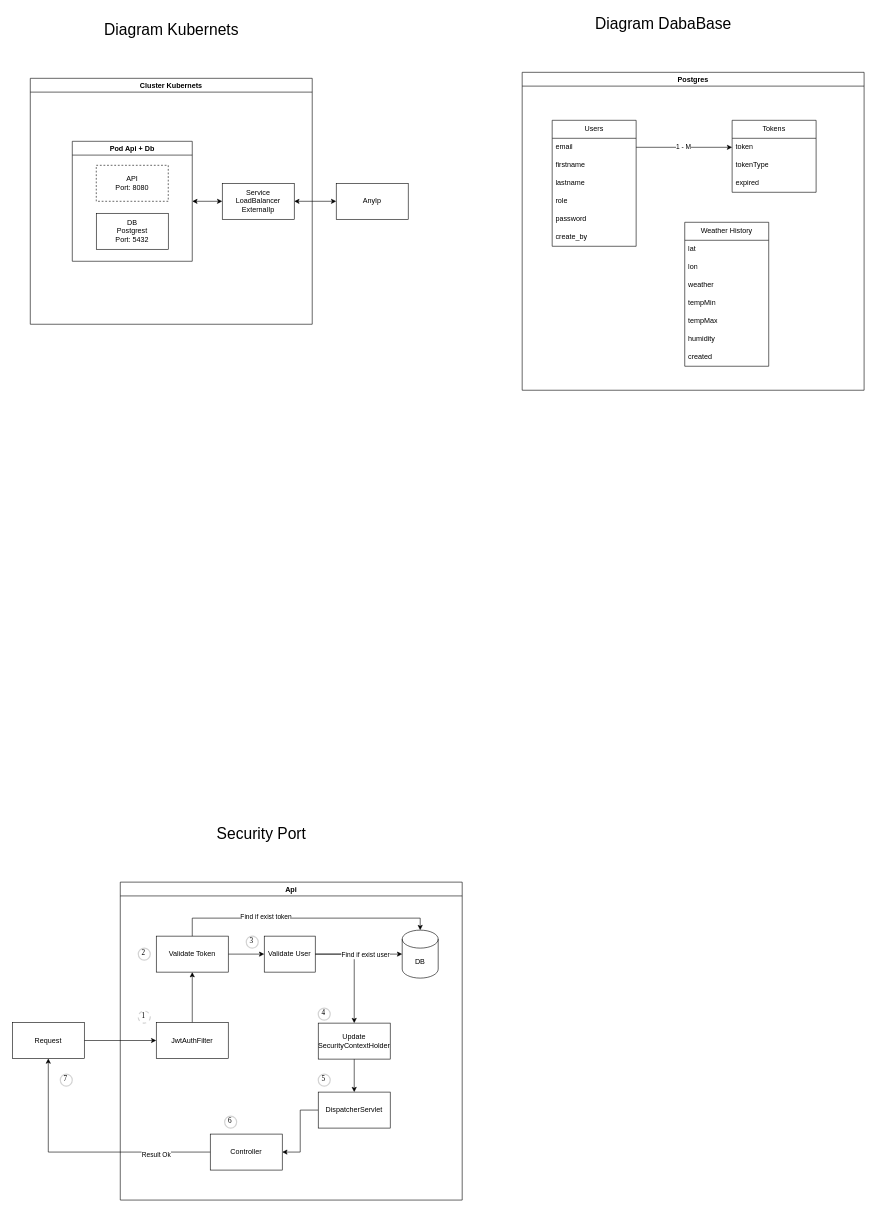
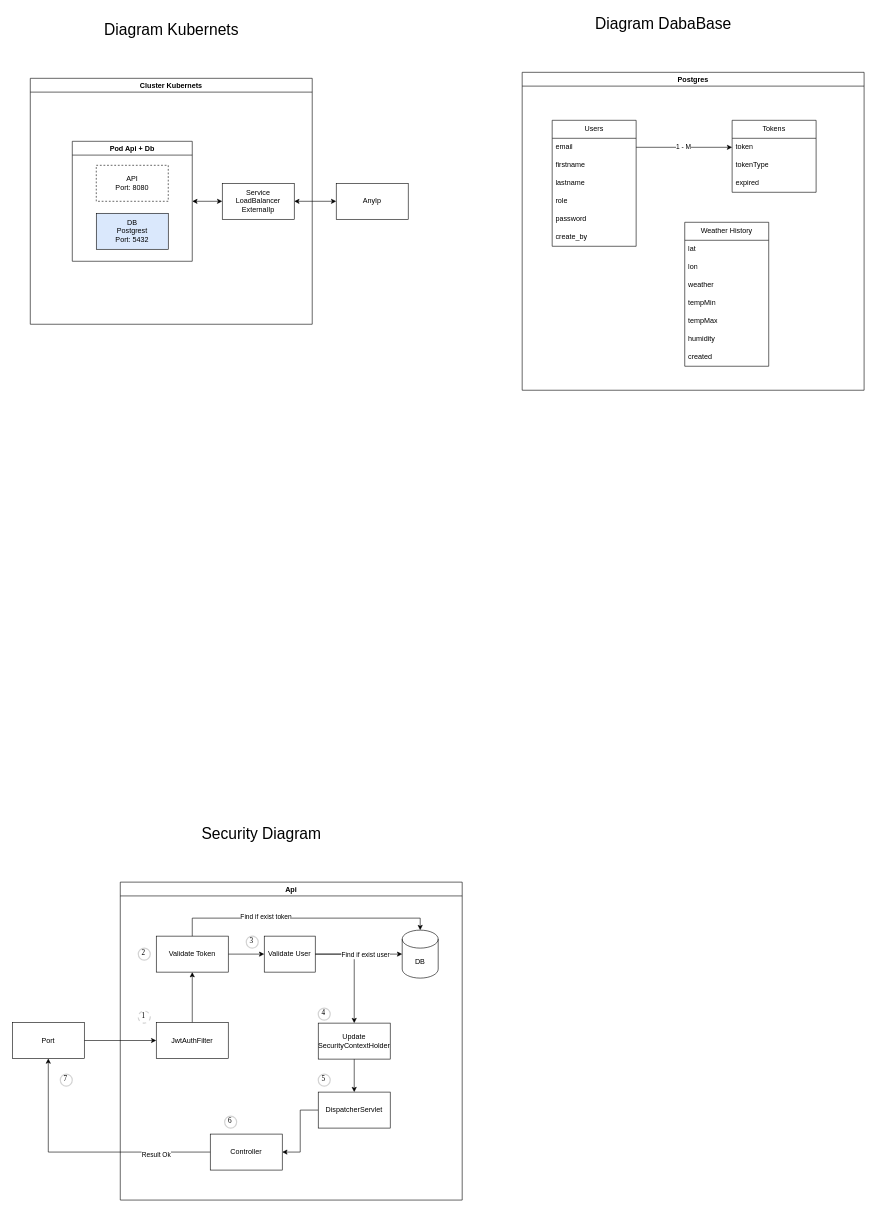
  <mxCell id="0" />
  <mxCell id="1" parent="0" />
  <mxCell id="2" value="Diagram Kubernets" style="text;html=1;align=center;verticalAlign=middle;resizable=0;points=[];autosize=1;strokeColor=none;fillColor=none;fontSize=26;" vertex="1" parent="1"><mxGeometry x="160" y="30" width="250" height="40" as="geometry" /></mxCell>
  <mxCell id="3" value="Cluster Kubernets" style="swimlane;" vertex="1" parent="1"><mxGeometry x="50" y="130" width="470" height="410" as="geometry" /></mxCell>
  <mxCell id="4" value="Pod Api + Db" style="swimlane;" vertex="1" parent="3"><mxGeometry x="70" y="105" width="200" height="200" as="geometry" /></mxCell>
  <mxCell id="5" value="API&lt;br&gt;Port: 8080" style="rounded=0;whiteSpace=wrap;html=1;dashed=1;" vertex="1" parent="4"><mxGeometry x="40" y="40" width="120" height="60" as="geometry" /></mxCell>
- <mxCell id="6" value="DB&lt;br&gt;Postgrest&lt;br&gt;Port: 5432" style="rounded=0;whiteSpace=wrap;html=1;" vertex="1" parent="4"><mxGeometry x="40" y="120" width="120" height="60" as="geometry" /></mxCell>
+ <mxCell id="6" value="DB&lt;br&gt;Postgrest&lt;br&gt;Port: 5432" style="rounded=0;whiteSpace=wrap;html=1;fillColor=#dae8fc;" vertex="1" parent="4"><mxGeometry x="40" y="120" width="120" height="60" as="geometry" /></mxCell>
  <mxCell id="7" style="edgeStyle=orthogonalEdgeStyle;rounded=0;orthogonalLoop=1;jettySize=auto;html=1;entryX=1;entryY=0.5;entryDx=0;entryDy=0;startArrow=classic;startFill=1;" edge="1" parent="3" source="8" target="4"><mxGeometry relative="1" as="geometry" /></mxCell>
  <mxCell id="8" value="Service&lt;br&gt;LoadBalancer&lt;br&gt;ExternalIp" style="rounded=0;whiteSpace=wrap;html=1;" vertex="1" parent="3"><mxGeometry x="320" y="175" width="120" height="60" as="geometry" /></mxCell>
  <mxCell id="9" value="AnyIp" style="rounded=0;whiteSpace=wrap;html=1;" vertex="1" parent="1"><mxGeometry x="560" y="305" width="120" height="60" as="geometry" /></mxCell>
  <mxCell id="10" style="edgeStyle=orthogonalEdgeStyle;rounded=0;orthogonalLoop=1;jettySize=auto;html=1;entryX=0;entryY=0.5;entryDx=0;entryDy=0;startArrow=classic;startFill=1;" edge="1" parent="1" source="8" target="9"><mxGeometry relative="1" as="geometry" /></mxCell>
  <mxCell id="11" value="Diagram DabaBase" style="text;html=1;align=center;verticalAlign=middle;resizable=0;points=[];autosize=1;strokeColor=none;fillColor=none;fontSize=26;" vertex="1" parent="1"><mxGeometry x="980" y="20" width="250" height="40" as="geometry" /></mxCell>
  <mxCell id="12" value="Postgres" style="swimlane;" vertex="1" parent="1"><mxGeometry x="870" y="120" width="570" height="530" as="geometry" /></mxCell>
  <mxCell id="13" style="edgeStyle=orthogonalEdgeStyle;rounded=0;orthogonalLoop=1;jettySize=auto;html=1;entryX=1;entryY=0.5;entryDx=0;entryDy=0;startArrow=classic;startFill=1;" edge="1" parent="12"><mxGeometry relative="1" as="geometry"><mxPoint x="270" y="205" as="targetPoint" /></mxGeometry></mxCell>
  <mxCell id="14" value="Users" style="swimlane;fontStyle=0;childLayout=stackLayout;horizontal=1;startSize=30;horizontalStack=0;resizeParent=1;resizeParentMax=0;resizeLast=0;collapsible=1;marginBottom=0;whiteSpace=wrap;html=1;" vertex="1" parent="12"><mxGeometry x="50" y="80" width="140" height="210" as="geometry" /></mxCell>
  <mxCell id="15" value="email" style="text;strokeColor=none;fillColor=none;align=left;verticalAlign=middle;spacingLeft=4;spacingRight=4;overflow=hidden;points=[[0,0.5],[1,0.5]];portConstraint=eastwest;rotatable=0;whiteSpace=wrap;html=1;" vertex="1" parent="14"><mxGeometry y="30" width="140" height="30" as="geometry" /></mxCell>
  <mxCell id="16" value="firstname" style="text;strokeColor=none;fillColor=none;align=left;verticalAlign=middle;spacingLeft=4;spacingRight=4;overflow=hidden;points=[[0,0.5],[1,0.5]];portConstraint=eastwest;rotatable=0;whiteSpace=wrap;html=1;" vertex="1" parent="14"><mxGeometry y="60" width="140" height="30" as="geometry" /></mxCell>
  <mxCell id="17" value="lastname" style="text;strokeColor=none;fillColor=none;align=left;verticalAlign=middle;spacingLeft=4;spacingRight=4;overflow=hidden;points=[[0,0.5],[1,0.5]];portConstraint=eastwest;rotatable=0;whiteSpace=wrap;html=1;" vertex="1" parent="14"><mxGeometry y="90" width="140" height="30" as="geometry" /></mxCell>
  <mxCell id="18" value="role" style="text;strokeColor=none;fillColor=none;align=left;verticalAlign=middle;spacingLeft=4;spacingRight=4;overflow=hidden;points=[[0,0.5],[1,0.5]];portConstraint=eastwest;rotatable=0;whiteSpace=wrap;html=1;" vertex="1" parent="14"><mxGeometry y="120" width="140" height="30" as="geometry" /></mxCell>
  <mxCell id="19" value="password" style="text;strokeColor=none;fillColor=none;align=left;verticalAlign=middle;spacingLeft=4;spacingRight=4;overflow=hidden;points=[[0,0.5],[1,0.5]];portConstraint=eastwest;rotatable=0;whiteSpace=wrap;html=1;" vertex="1" parent="14"><mxGeometry y="150" width="140" height="30" as="geometry" /></mxCell>
  <mxCell id="20" value="create_by" style="text;strokeColor=none;fillColor=none;align=left;verticalAlign=middle;spacingLeft=4;spacingRight=4;overflow=hidden;points=[[0,0.5],[1,0.5]];portConstraint=eastwest;rotatable=0;whiteSpace=wrap;html=1;" vertex="1" parent="14"><mxGeometry y="180" width="140" height="30" as="geometry" /></mxCell>
  <mxCell id="21" value="Tokens" style="swimlane;fontStyle=0;childLayout=stackLayout;horizontal=1;startSize=30;horizontalStack=0;resizeParent=1;resizeParentMax=0;resizeLast=0;collapsible=1;marginBottom=0;whiteSpace=wrap;html=1;" vertex="1" parent="12"><mxGeometry x="350" y="80" width="140" height="120" as="geometry" /></mxCell>
  <mxCell id="22" value="token" style="text;strokeColor=none;fillColor=none;align=left;verticalAlign=middle;spacingLeft=4;spacingRight=4;overflow=hidden;points=[[0,0.5],[1,0.5]];portConstraint=eastwest;rotatable=0;whiteSpace=wrap;html=1;" vertex="1" parent="21"><mxGeometry y="30" width="140" height="30" as="geometry" /></mxCell>
  <mxCell id="23" value="tokenType" style="text;strokeColor=none;fillColor=none;align=left;verticalAlign=middle;spacingLeft=4;spacingRight=4;overflow=hidden;points=[[0,0.5],[1,0.5]];portConstraint=eastwest;rotatable=0;whiteSpace=wrap;html=1;" vertex="1" parent="21"><mxGeometry y="60" width="140" height="30" as="geometry" /></mxCell>
  <mxCell id="24" value="expired" style="text;strokeColor=none;fillColor=none;align=left;verticalAlign=middle;spacingLeft=4;spacingRight=4;overflow=hidden;points=[[0,0.5],[1,0.5]];portConstraint=eastwest;rotatable=0;whiteSpace=wrap;html=1;" vertex="1" parent="21"><mxGeometry y="90" width="140" height="30" as="geometry" /></mxCell>
  <mxCell id="25" value="Weather History" style="swimlane;fontStyle=0;childLayout=stackLayout;horizontal=1;startSize=30;horizontalStack=0;resizeParent=1;resizeParentMax=0;resizeLast=0;collapsible=1;marginBottom=0;whiteSpace=wrap;html=1;" vertex="1" parent="12"><mxGeometry x="271" y="250" width="140" height="240" as="geometry" /></mxCell>
  <mxCell id="26" value="lat" style="text;strokeColor=none;fillColor=none;align=left;verticalAlign=middle;spacingLeft=4;spacingRight=4;overflow=hidden;points=[[0,0.5],[1,0.5]];portConstraint=eastwest;rotatable=0;whiteSpace=wrap;html=1;" vertex="1" parent="25"><mxGeometry y="30" width="140" height="30" as="geometry" /></mxCell>
  <mxCell id="27" value="lon" style="text;strokeColor=none;fillColor=none;align=left;verticalAlign=middle;spacingLeft=4;spacingRight=4;overflow=hidden;points=[[0,0.5],[1,0.5]];portConstraint=eastwest;rotatable=0;whiteSpace=wrap;html=1;" vertex="1" parent="25"><mxGeometry y="60" width="140" height="30" as="geometry" /></mxCell>
  <mxCell id="28" value="weather" style="text;strokeColor=none;fillColor=none;align=left;verticalAlign=middle;spacingLeft=4;spacingRight=4;overflow=hidden;points=[[0,0.5],[1,0.5]];portConstraint=eastwest;rotatable=0;whiteSpace=wrap;html=1;" vertex="1" parent="25"><mxGeometry y="90" width="140" height="30" as="geometry" /></mxCell>
  <mxCell id="29" value="tempMin" style="text;strokeColor=none;fillColor=none;align=left;verticalAlign=middle;spacingLeft=4;spacingRight=4;overflow=hidden;points=[[0,0.5],[1,0.5]];portConstraint=eastwest;rotatable=0;whiteSpace=wrap;html=1;" vertex="1" parent="25"><mxGeometry y="120" width="140" height="30" as="geometry" /></mxCell>
  <mxCell id="30" value="tempMax" style="text;strokeColor=none;fillColor=none;align=left;verticalAlign=middle;spacingLeft=4;spacingRight=4;overflow=hidden;points=[[0,0.5],[1,0.5]];portConstraint=eastwest;rotatable=0;whiteSpace=wrap;html=1;" vertex="1" parent="25"><mxGeometry y="150" width="140" height="30" as="geometry" /></mxCell>
  <mxCell id="31" value="humidity" style="text;strokeColor=none;fillColor=none;align=left;verticalAlign=middle;spacingLeft=4;spacingRight=4;overflow=hidden;points=[[0,0.5],[1,0.5]];portConstraint=eastwest;rotatable=0;whiteSpace=wrap;html=1;" vertex="1" parent="25"><mxGeometry y="180" width="140" height="30" as="geometry" /></mxCell>
  <mxCell id="32" value="created" style="text;strokeColor=none;fillColor=none;align=left;verticalAlign=middle;spacingLeft=4;spacingRight=4;overflow=hidden;points=[[0,0.5],[1,0.5]];portConstraint=eastwest;rotatable=0;whiteSpace=wrap;html=1;" vertex="1" parent="25"><mxGeometry y="210" width="140" height="30" as="geometry" /></mxCell>
  <mxCell id="33" style="edgeStyle=orthogonalEdgeStyle;rounded=0;orthogonalLoop=1;jettySize=auto;html=1;entryX=0;entryY=0.5;entryDx=0;entryDy=0;" edge="1" parent="12" source="15" target="22"><mxGeometry relative="1" as="geometry" /></mxCell>
  <mxCell id="34" value="1 - M" style="edgeLabel;html=1;align=center;verticalAlign=middle;resizable=0;points=[];" connectable="0" vertex="1" parent="33"><mxGeometry x="-0.025" y="1" relative="1" as="geometry"><mxPoint as="offset" /></mxGeometry></mxCell>
- <mxCell id="35" value="Security Port" style="text;html=1;align=center;verticalAlign=middle;resizable=0;points=[];autosize=1;strokeColor=none;fillColor=none;fontSize=26;" vertex="1" parent="1"><mxGeometry x="325" y="1370" width="220" height="40" as="geometry" /></mxCell>
+ <mxCell id="35" value="Security Diagram" style="text;html=1;align=center;verticalAlign=middle;resizable=0;points=[];autosize=1;strokeColor=none;fillColor=none;fontSize=26;" vertex="1" parent="1"><mxGeometry x="325" y="1370" width="220" height="40" as="geometry" /></mxCell>
  <mxCell id="36" value="Api" style="swimlane;" vertex="1" parent="1"><mxGeometry x="200" y="1470" width="570" height="530" as="geometry" /></mxCell>
  <mxCell id="37" style="edgeStyle=orthogonalEdgeStyle;rounded=0;orthogonalLoop=1;jettySize=auto;html=1;entryX=1;entryY=0.5;entryDx=0;entryDy=0;startArrow=classic;startFill=1;" edge="1" parent="36"><mxGeometry relative="1" as="geometry"><mxPoint x="270" y="205" as="targetPoint" /></mxGeometry></mxCell>
  <mxCell id="38" style="edgeStyle=orthogonalEdgeStyle;rounded=0;orthogonalLoop=1;jettySize=auto;html=1;entryX=0.5;entryY=1;entryDx=0;entryDy=0;" edge="1" parent="36" source="39" target="41"><mxGeometry relative="1" as="geometry" /></mxCell>
  <mxCell id="39" value="JwtAuthFilter" style="rounded=0;whiteSpace=wrap;html=1;" vertex="1" parent="36"><mxGeometry x="60" y="234" width="120" height="60" as="geometry" /></mxCell>
  <mxCell id="40" style="edgeStyle=orthogonalEdgeStyle;rounded=0;orthogonalLoop=1;jettySize=auto;html=1;entryX=0;entryY=0.5;entryDx=0;entryDy=0;" edge="1" parent="36" source="41" target="43"><mxGeometry relative="1" as="geometry" /></mxCell>
  <mxCell id="41" value="Validate Token" style="rounded=0;whiteSpace=wrap;html=1;" vertex="1" parent="36"><mxGeometry x="60" y="90" width="120" height="60" as="geometry" /></mxCell>
  <mxCell id="42" style="edgeStyle=orthogonalEdgeStyle;rounded=0;orthogonalLoop=1;jettySize=auto;html=1;entryX=0.5;entryY=0;entryDx=0;entryDy=0;" edge="1" parent="36" source="43" target="50"><mxGeometry relative="1" as="geometry" /></mxCell>
  <mxCell id="43" value="Validate User" style="rounded=0;whiteSpace=wrap;html=1;" vertex="1" parent="36"><mxGeometry x="240" y="90" width="85" height="60" as="geometry" /></mxCell>
  <mxCell id="44" value="DB" style="shape=cylinder3;whiteSpace=wrap;html=1;boundedLbl=1;backgroundOutline=1;size=15;" vertex="1" parent="36"><mxGeometry x="470" y="80" width="60" height="80" as="geometry" /></mxCell>
  <mxCell id="45" style="edgeStyle=orthogonalEdgeStyle;rounded=0;orthogonalLoop=1;jettySize=auto;html=1;entryX=0;entryY=0.5;entryDx=0;entryDy=0;entryPerimeter=0;" edge="1" parent="36" source="43" target="44"><mxGeometry relative="1" as="geometry" /></mxCell>
  <mxCell id="46" value="Find if exist user" style="edgeLabel;html=1;align=center;verticalAlign=middle;resizable=0;points=[];" connectable="0" vertex="1" parent="45"><mxGeometry x="0.142" y="-1" relative="1" as="geometry"><mxPoint as="offset" /></mxGeometry></mxCell>
  <mxCell id="47" style="edgeStyle=orthogonalEdgeStyle;rounded=0;orthogonalLoop=1;jettySize=auto;html=1;entryX=0.5;entryY=0;entryDx=0;entryDy=0;entryPerimeter=0;" edge="1" parent="36" source="41" target="44"><mxGeometry relative="1" as="geometry"><Array as="points"><mxPoint x="120" y="60" /><mxPoint x="500" y="60" /></Array></mxGeometry></mxCell>
  <mxCell id="48" value="Find if exist token" style="edgeLabel;html=1;align=center;verticalAlign=middle;resizable=0;points=[];" connectable="0" vertex="1" parent="47"><mxGeometry x="-0.294" y="3" relative="1" as="geometry"><mxPoint as="offset" /></mxGeometry></mxCell>
  <mxCell id="49" style="edgeStyle=orthogonalEdgeStyle;rounded=0;orthogonalLoop=1;jettySize=auto;html=1;entryX=0.5;entryY=0;entryDx=0;entryDy=0;" edge="1" parent="36" source="50" target="52"><mxGeometry relative="1" as="geometry" /></mxCell>
  <mxCell id="50" value="Update SecurityContextHolder" style="rounded=0;whiteSpace=wrap;html=1;" vertex="1" parent="36"><mxGeometry x="330" y="235" width="120" height="60" as="geometry" /></mxCell>
  <mxCell id="51" style="edgeStyle=orthogonalEdgeStyle;rounded=0;orthogonalLoop=1;jettySize=auto;html=1;entryX=1;entryY=0.5;entryDx=0;entryDy=0;" edge="1" parent="36" source="52" target="53"><mxGeometry relative="1" as="geometry" /></mxCell>
  <mxCell id="52" value="DispatcherServlet" style="rounded=0;whiteSpace=wrap;html=1;" vertex="1" parent="36"><mxGeometry x="330" y="350" width="120" height="60" as="geometry" /></mxCell>
  <mxCell id="53" value="Controller" style="rounded=0;whiteSpace=wrap;html=1;" vertex="1" parent="36"><mxGeometry x="150" y="420" width="120" height="60" as="geometry" /></mxCell>
  <mxCell id="54" value="1" style="ellipse;whiteSpace=wrap;html=1;aspect=fixed;strokeWidth=2;fontFamily=Tahoma;spacingBottom=4;spacingRight=2;strokeColor=#d3d3d3;dashed=1;" vertex="1" parent="36"><mxGeometry x="30" y="215" width="20" height="20" as="geometry" /></mxCell>
  <mxCell id="55" value="2" style="ellipse;whiteSpace=wrap;html=1;aspect=fixed;strokeWidth=2;fontFamily=Tahoma;spacingBottom=4;spacingRight=2;strokeColor=#d3d3d3;" vertex="1" parent="36"><mxGeometry x="30" y="110" width="20" height="20" as="geometry" /></mxCell>
  <mxCell id="56" value="3" style="ellipse;whiteSpace=wrap;html=1;aspect=fixed;strokeWidth=2;fontFamily=Tahoma;spacingBottom=4;spacingRight=2;strokeColor=#d3d3d3;" vertex="1" parent="36"><mxGeometry x="210" y="90" width="20" height="20" as="geometry" /></mxCell>
  <mxCell id="57" value="4" style="ellipse;whiteSpace=wrap;html=1;aspect=fixed;strokeWidth=2;fontFamily=Tahoma;spacingBottom=4;spacingRight=2;strokeColor=#d3d3d3;" vertex="1" parent="36"><mxGeometry x="330" y="210" width="20" height="20" as="geometry" /></mxCell>
  <mxCell id="58" value="5" style="ellipse;whiteSpace=wrap;html=1;aspect=fixed;strokeWidth=2;fontFamily=Tahoma;spacingBottom=4;spacingRight=2;strokeColor=#d3d3d3;" vertex="1" parent="36"><mxGeometry x="330" y="320" width="20" height="20" as="geometry" /></mxCell>
  <mxCell id="59" value="6" style="ellipse;whiteSpace=wrap;html=1;aspect=fixed;strokeWidth=2;fontFamily=Tahoma;spacingBottom=4;spacingRight=2;strokeColor=#d3d3d3;" vertex="1" parent="36"><mxGeometry x="174" y="390" width="20" height="20" as="geometry" /></mxCell>
  <mxCell id="60" style="edgeStyle=orthogonalEdgeStyle;rounded=0;orthogonalLoop=1;jettySize=auto;html=1;entryX=0;entryY=0.5;entryDx=0;entryDy=0;" edge="1" parent="1" source="61" target="39"><mxGeometry relative="1" as="geometry" /></mxCell>
- <mxCell id="61" value="Request" style="rounded=0;whiteSpace=wrap;html=1;" vertex="1" parent="1"><mxGeometry x="20" y="1704" width="120" height="60" as="geometry" /></mxCell>
+ <mxCell id="61" value="Port" style="rounded=0;whiteSpace=wrap;html=1;" vertex="1" parent="1"><mxGeometry x="20" y="1704" width="120" height="60" as="geometry" /></mxCell>
  <mxCell id="62" style="edgeStyle=orthogonalEdgeStyle;rounded=0;orthogonalLoop=1;jettySize=auto;html=1;entryX=0.5;entryY=1;entryDx=0;entryDy=0;" edge="1" parent="1" source="53" target="61"><mxGeometry relative="1" as="geometry" /></mxCell>
  <mxCell id="63" value="Result Ok" style="edgeLabel;html=1;align=center;verticalAlign=middle;resizable=0;points=[];" connectable="0" vertex="1" parent="62"><mxGeometry x="-0.571" y="3" relative="1" as="geometry"><mxPoint as="offset" /></mxGeometry></mxCell>
  <mxCell id="64" value="7" style="ellipse;whiteSpace=wrap;html=1;aspect=fixed;strokeWidth=2;fontFamily=Tahoma;spacingBottom=4;spacingRight=2;strokeColor=#d3d3d3;" vertex="1" parent="1"><mxGeometry x="100" y="1790" width="20" height="20" as="geometry" /></mxCell>
